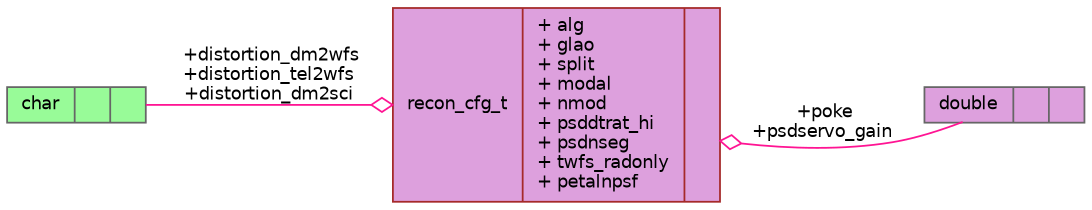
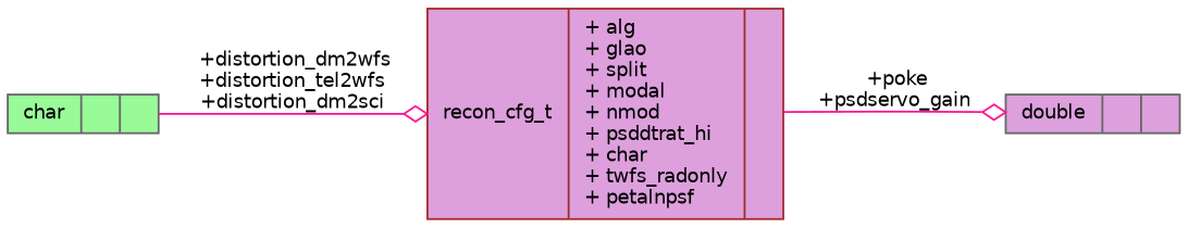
  digraph {
    rankdir=LR
    node [color=gray40 fillcolor=plum fontname=Helvetica fontsize=10 shape=record style=filled]
    edge [arrowhead=odiamond color=deeppink fontname=Helvetica fontsize=10 labelfontname=Helvetica labelfontsize=10 style=solid]
-   n1 [color=brown fontcolor=black height=0.2 label="{recon_cfg_t\n|+ alg\l+ glao\l+ split\l+ modal\l+ nmod\l+ psddtrat_hi\l+ psdnseg\l+ twfs_radonly\l+ petalnpsf\l|}" width=0.4]
+   n1 [color=brown fontcolor=black height=0.2 label="{recon_cfg_t\n|+ alg\l+ glao\l+ split\l+ modal\l+ nmod\l+ psddtrat_hi\l+ char\l+ twfs_radonly\l+ petalnpsf\l|}" width=0.4]
    n2 [height=0.2 label="{double\n||}" width=0.4]
    n3 [fillcolor=palegreen height=0.2 label="{char\n||}" width=0.4]
-   n2 -> n1 [label=" +poke\n+psdservo_gain"]
+   n1 -> n2 [label=" +poke\n+psdservo_gain"]
    n3 -> n1 [label=" +distortion_dm2wfs\n+distortion_tel2wfs\n+distortion_dm2sci"]
  }
